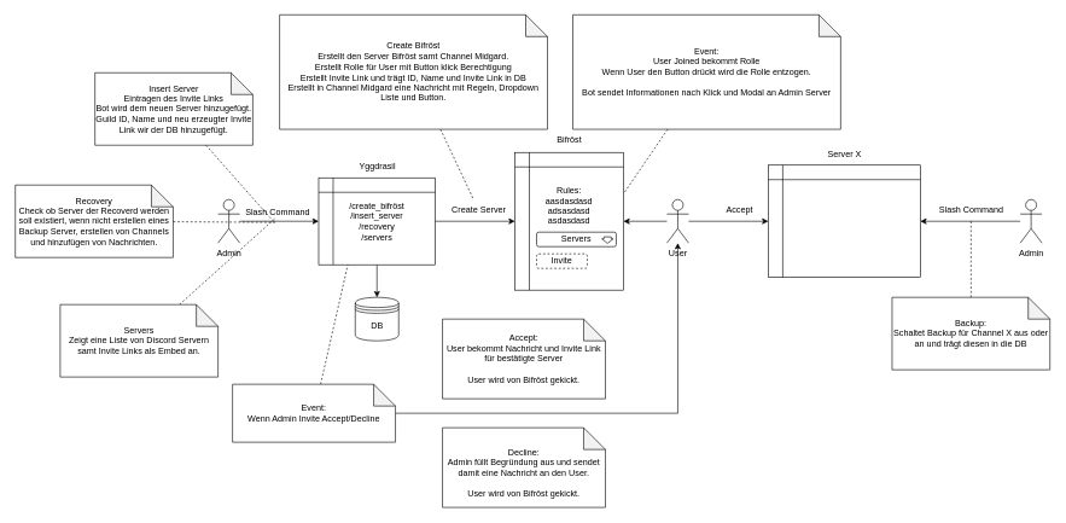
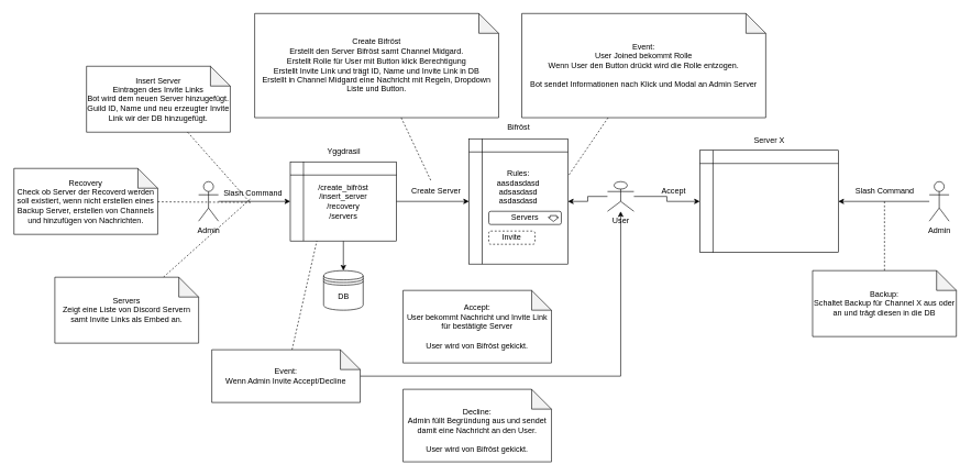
  <mxCell id="0" />
  <mxCell id="1" parent="0" />
  <mxCell id="2" style="edgeStyle=orthogonalEdgeStyle;rounded=0;orthogonalLoop=1;jettySize=auto;html=1;entryX=0.5;entryY=0;entryDx=0;entryDy=0;exitX=0.5;exitY=1;exitDx=0;exitDy=0;" edge="1" parent="1" source="3" target="14"><mxGeometry relative="1" as="geometry"><mxPoint x="517" y="390" as="sourcePoint" /><mxPoint x="490" y="535" as="targetPoint" /></mxGeometry></mxCell>
  <mxCell id="3" value="&lt;div&gt;/create_bifröst&lt;/div&gt;&lt;div&gt;/insert_server&lt;/div&gt;&lt;div&gt;/recovery&lt;/div&gt;&lt;div&gt;/servers&lt;br&gt;&lt;/div&gt;" style="shape=internalStorage;whiteSpace=wrap;html=1;backgroundOutline=1;" vertex="1" parent="1"><mxGeometry x="439" y="245" width="161" height="120" as="geometry" /></mxCell>
  <mxCell id="4" value="Yggdrasil" style="text;html=1;align=center;verticalAlign=middle;resizable=0;points=[];autosize=1;strokeColor=none;fillColor=none;" vertex="1" parent="1"><mxGeometry x="479.5" y="215" width="80" height="30" as="geometry" /></mxCell>
  <mxCell id="5" value="&lt;div&gt;Rules:&lt;/div&gt;&lt;div&gt;aasdasdasd&lt;/div&gt;&lt;div&gt;adsasdasd&lt;/div&gt;&lt;div&gt;asdasdasd&lt;/div&gt;&lt;div&gt;&lt;br&gt;&lt;/div&gt;&lt;div&gt;&lt;br&gt;&lt;/div&gt;&lt;div&gt;&lt;br&gt;&lt;/div&gt;" style="shape=internalStorage;whiteSpace=wrap;html=1;backgroundOutline=1;" vertex="1" parent="1"><mxGeometry x="710" y="210" width="150" height="190" as="geometry" /></mxCell>
  <mxCell id="6" value="Bifröst" style="text;html=1;align=center;verticalAlign=middle;resizable=0;points=[];autosize=1;strokeColor=none;fillColor=none;" vertex="1" parent="1"><mxGeometry x="755" y="178" width="60" height="30" as="geometry" /></mxCell>
  <mxCell id="7" value="" style="endArrow=classic;html=1;rounded=0;entryX=0;entryY=0.5;entryDx=0;entryDy=0;" edge="1" parent="1" source="3" target="5"><mxGeometry width="50" height="50" relative="1" as="geometry"><mxPoint x="540" y="220" as="sourcePoint" /><mxPoint x="310" y="310" as="targetPoint" /></mxGeometry></mxCell>
  <mxCell id="8" style="rounded=0;orthogonalLoop=1;jettySize=auto;html=1;dashed=1;endArrow=none;endFill=0;" edge="1" parent="1" source="9" target="20"><mxGeometry relative="1" as="geometry" /></mxCell>
  <mxCell id="9" value="&lt;div&gt;Create Bifröst&lt;/div&gt;&lt;div&gt;Erstellt den Server Bifröst samt Channel Midgard.&lt;/div&gt;&lt;div&gt;Erstellt Rolle für User mit Button klick Berechtigung&lt;br&gt;&lt;/div&gt;&lt;div&gt;Erstellt Invite Link und trägt ID, Name und Invite Link in DB&lt;/div&gt;&lt;div&gt;Erstellt in Channel Midgard eine Nachricht mit Regeln, Dropdown Liste und Button.&lt;br&gt;&lt;/div&gt;" style="shape=note;whiteSpace=wrap;html=1;backgroundOutline=1;darkOpacity=0.05;" vertex="1" parent="1"><mxGeometry x="385" y="20" width="370" height="158" as="geometry" /></mxCell>
  <mxCell id="10" value="&lt;div&gt;Event:&lt;/div&gt;&lt;div&gt;User Joined bekommt Rolle&lt;/div&gt;&lt;div&gt;Wenn User den Button drückt wird die Rolle entzogen.&lt;/div&gt;&lt;div&gt;&lt;br&gt;&lt;/div&gt;&lt;div&gt;Bot sendet Informationen nach Klick und Modal an Admin Server&lt;br&gt;&lt;/div&gt;" style="shape=note;whiteSpace=wrap;html=1;backgroundOutline=1;darkOpacity=0.05;" vertex="1" parent="1"><mxGeometry x="790" y="20" width="370" height="158" as="geometry" /></mxCell>
  <mxCell id="11" value="Servers" style="rounded=1;whiteSpace=wrap;html=1;" vertex="1" parent="1"><mxGeometry x="740" y="320" width="110" height="20" as="geometry" /></mxCell>
  <mxCell id="12" value="Invite" style="rounded=1;whiteSpace=wrap;html=1;dashed=1;" vertex="1" parent="1"><mxGeometry x="740" y="350" width="70" height="20" as="geometry" /></mxCell>
  <mxCell id="13" value="" style="shape=flexArrow;endArrow=classic;html=1;rounded=0;endWidth=4.667;endSize=1.777;" edge="1" parent="1"><mxGeometry width="50" height="50" relative="1" as="geometry"><mxPoint x="838" y="326" as="sourcePoint" /><mxPoint x="838" y="336" as="targetPoint" /></mxGeometry></mxCell>
  <mxCell id="14" value="DB" style="shape=datastore;whiteSpace=wrap;html=1;" vertex="1" parent="1"><mxGeometry x="489.5" y="410" width="60" height="60" as="geometry" /></mxCell>
  <mxCell id="15" style="edgeStyle=orthogonalEdgeStyle;rounded=0;orthogonalLoop=1;jettySize=auto;html=1;" edge="1" parent="1" source="17" target="5"><mxGeometry relative="1" as="geometry" /></mxCell>
  <mxCell id="16" style="edgeStyle=orthogonalEdgeStyle;rounded=0;orthogonalLoop=1;jettySize=auto;html=1;" edge="1" parent="1" source="17" target="34"><mxGeometry relative="1" as="geometry" /></mxCell>
- <mxCell id="17" value="User" style="shape=umlActor;verticalLabelPosition=bottom;verticalAlign=top;html=1;outlineConnect=0;" vertex="1" parent="1"><mxGeometry x="920" y="275" width="30" height="60" as="geometry" /></mxCell>
+ <mxCell id="17" value="User" style="shape=umlActor;verticalLabelPosition=bottom;verticalAlign=top;html=1;outlineConnect=0;" vertex="1" parent="1"><mxGeometry x="920" y="275" width="40" height="45" as="geometry" /></mxCell>
  <mxCell id="18" style="edgeStyle=orthogonalEdgeStyle;rounded=0;orthogonalLoop=1;jettySize=auto;html=1;entryX=0;entryY=0.5;entryDx=0;entryDy=0;" edge="1" parent="1" source="19" target="3"><mxGeometry relative="1" as="geometry" /></mxCell>
  <mxCell id="19" value="Admin" style="shape=umlActor;verticalLabelPosition=bottom;verticalAlign=top;html=1;outlineConnect=0;" vertex="1" parent="1"><mxGeometry x="300" y="275" width="30" height="60" as="geometry" /></mxCell>
  <mxCell id="20" value="Create Server" style="text;html=1;align=center;verticalAlign=middle;resizable=0;points=[];autosize=1;strokeColor=none;fillColor=none;" vertex="1" parent="1"><mxGeometry x="610" y="275" width="100" height="30" as="geometry" /></mxCell>
  <mxCell id="21" value="Slash Command" style="text;html=1;align=center;verticalAlign=middle;resizable=0;points=[];autosize=1;strokeColor=none;fillColor=none;" vertex="1" parent="1"><mxGeometry x="322" y="277" width="120" height="30" as="geometry" /></mxCell>
  <mxCell id="22" style="rounded=0;orthogonalLoop=1;jettySize=auto;html=1;entryX=1.011;entryY=0.288;entryDx=0;entryDy=0;entryPerimeter=0;dashed=1;endArrow=none;endFill=0;" edge="1" parent="1" source="10" target="5"><mxGeometry relative="1" as="geometry" /></mxCell>
  <mxCell id="23" value="&lt;div&gt;Insert Server&lt;/div&gt;&lt;div&gt;Eintragen des Invite Links&lt;/div&gt;&lt;div&gt;Bot wird dem neuen Server hinzugefügt.&lt;/div&gt;&lt;div&gt;Guild ID, Name und neu erzeugter Invite Link wir der DB hinzugefügt.&lt;br&gt;&lt;/div&gt;" style="shape=note;whiteSpace=wrap;html=1;backgroundOutline=1;darkOpacity=0.05;" vertex="1" parent="1"><mxGeometry x="130" y="100" width="218" height="100" as="geometry" /></mxCell>
  <mxCell id="24" value="&lt;div&gt;Recovery&lt;/div&gt;&lt;div&gt;Check ob Server der Recoverd werden soll existiert, wenn nicht erstellen eines Backup Server, erstellen von Channels und hinzufügen von Nachrichten.&lt;br&gt;&lt;/div&gt;" style="shape=note;whiteSpace=wrap;html=1;backgroundOutline=1;darkOpacity=0.05;" vertex="1" parent="1"><mxGeometry x="20" y="255" width="218" height="100" as="geometry" /></mxCell>
  <mxCell id="25" style="rounded=0;orthogonalLoop=1;jettySize=auto;html=1;dashed=1;endArrow=none;endFill=0;" edge="1" parent="1" source="26"><mxGeometry relative="1" as="geometry"><mxPoint x="380" y="300" as="targetPoint" /></mxGeometry></mxCell>
  <mxCell id="26" value="&lt;div&gt;Servers&lt;/div&gt;&lt;div&gt;Zeigt eine Liste von Discord Servern samt Invite Links als Embed an.&lt;br&gt;&lt;/div&gt;" style="shape=note;whiteSpace=wrap;html=1;backgroundOutline=1;darkOpacity=0.05;" vertex="1" parent="1"><mxGeometry x="82" y="420" width="218" height="100" as="geometry" /></mxCell>
  <mxCell id="27" style="edgeStyle=orthogonalEdgeStyle;rounded=0;orthogonalLoop=1;jettySize=auto;html=1;" edge="1" parent="1" source="29" target="17"><mxGeometry relative="1" as="geometry" /></mxCell>
  <mxCell id="28" style="rounded=0;orthogonalLoop=1;jettySize=auto;html=1;entryX=0.25;entryY=1;entryDx=0;entryDy=0;dashed=1;endArrow=none;endFill=0;" edge="1" parent="1" source="29" target="3"><mxGeometry relative="1" as="geometry" /></mxCell>
  <mxCell id="29" value="&lt;div&gt;Event:&lt;/div&gt;&lt;div&gt;Wenn Admin Invite Accept/Decline&lt;br&gt;&lt;/div&gt;" style="shape=note;whiteSpace=wrap;html=1;backgroundOutline=1;darkOpacity=0.05;" vertex="1" parent="1"><mxGeometry x="320" y="530" width="225" height="80" as="geometry" /></mxCell>
  <mxCell id="30" value="&lt;br&gt;&lt;div&gt;Decline:&lt;/div&gt;Admin füllt Begründung aus und sendet damit eine Nachricht an den User.&lt;br&gt;&lt;br&gt;User wird von Bifröst gekickt." style="shape=note;whiteSpace=wrap;html=1;backgroundOutline=1;darkOpacity=0.05;" vertex="1" parent="1"><mxGeometry x="610" y="590" width="225" height="110" as="geometry" /></mxCell>
  <mxCell id="31" value="&lt;div&gt;Accept:&lt;/div&gt;&lt;div&gt;User bekommt Nachricht und Invite Link für bestätigte Server&lt;/div&gt;&lt;div&gt;&lt;br&gt;&lt;/div&gt;&lt;div&gt;User wird von Bifröst gekickt.&lt;/div&gt;" style="shape=note;whiteSpace=wrap;html=1;backgroundOutline=1;darkOpacity=0.05;" vertex="1" parent="1"><mxGeometry x="610" y="440" width="225" height="110" as="geometry" /></mxCell>
  <mxCell id="32" style="rounded=0;orthogonalLoop=1;jettySize=auto;html=1;entryX=0.474;entryY=1.029;entryDx=0;entryDy=0;entryPerimeter=0;dashed=1;endArrow=none;endFill=0;" edge="1" parent="1" source="23" target="21"><mxGeometry relative="1" as="geometry" /></mxCell>
  <mxCell id="33" style="rounded=0;orthogonalLoop=1;jettySize=auto;html=1;entryX=0.485;entryY=0.983;entryDx=0;entryDy=0;entryPerimeter=0;endArrow=none;endFill=0;dashed=1;" edge="1" parent="1" source="24" target="21"><mxGeometry relative="1" as="geometry" /></mxCell>
  <mxCell id="34" value="" style="shape=internalStorage;whiteSpace=wrap;html=1;backgroundOutline=1;" vertex="1" parent="1"><mxGeometry x="1060" y="227.5" width="210" height="155" as="geometry" /></mxCell>
  <mxCell id="35" value="Server X" style="text;html=1;align=center;verticalAlign=middle;resizable=0;points=[];autosize=1;strokeColor=none;fillColor=none;" vertex="1" parent="1"><mxGeometry x="1130" y="197.5" width="70" height="30" as="geometry" /></mxCell>
  <mxCell id="36" value="Accept" style="text;html=1;align=center;verticalAlign=middle;resizable=0;points=[];autosize=1;strokeColor=none;fillColor=none;" vertex="1" parent="1"><mxGeometry x="990" y="275" width="60" height="30" as="geometry" /></mxCell>
  <mxCell id="37" style="edgeStyle=orthogonalEdgeStyle;rounded=0;orthogonalLoop=1;jettySize=auto;html=1;entryX=1;entryY=0.5;entryDx=0;entryDy=0;" edge="1" parent="1" source="38" target="34"><mxGeometry relative="1" as="geometry" /></mxCell>
  <mxCell id="38" value="Admin" style="shape=umlActor;verticalLabelPosition=bottom;verticalAlign=top;html=1;outlineConnect=0;" vertex="1" parent="1"><mxGeometry x="1408" y="275" width="30" height="60" as="geometry" /></mxCell>
  <mxCell id="39" style="edgeStyle=orthogonalEdgeStyle;rounded=0;orthogonalLoop=1;jettySize=auto;html=1;endArrow=none;endFill=0;dashed=1;" edge="1" parent="1" source="40" target="41"><mxGeometry relative="1" as="geometry" /></mxCell>
  <mxCell id="40" value="&lt;div&gt;Backup:&lt;/div&gt;&lt;div&gt;Schaltet Backup für Channel X aus oder an und trägt diesen in die DB&lt;br&gt;&lt;/div&gt;" style="shape=note;whiteSpace=wrap;html=1;backgroundOutline=1;darkOpacity=0.05;" vertex="1" parent="1"><mxGeometry x="1231" y="410" width="218" height="100" as="geometry" /></mxCell>
  <mxCell id="41" value="Slash Command" style="text;html=1;align=center;verticalAlign=middle;resizable=0;points=[];autosize=1;strokeColor=none;fillColor=none;" vertex="1" parent="1"><mxGeometry x="1280" y="275" width="120" height="30" as="geometry" /></mxCell>
